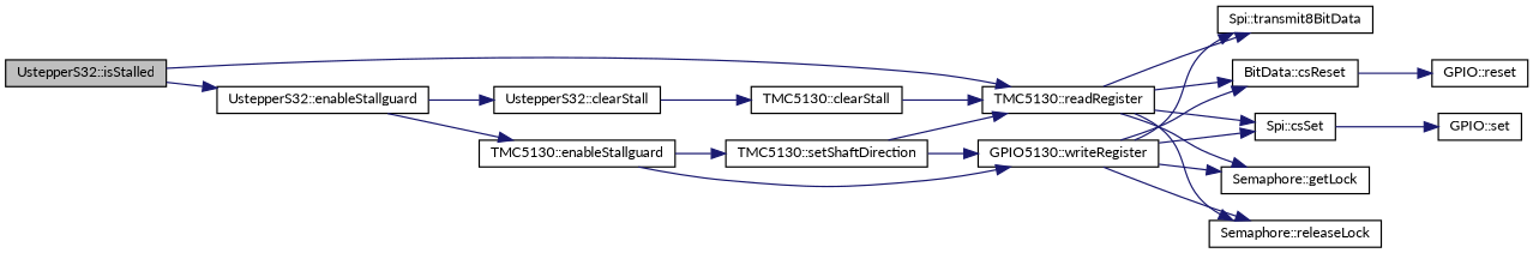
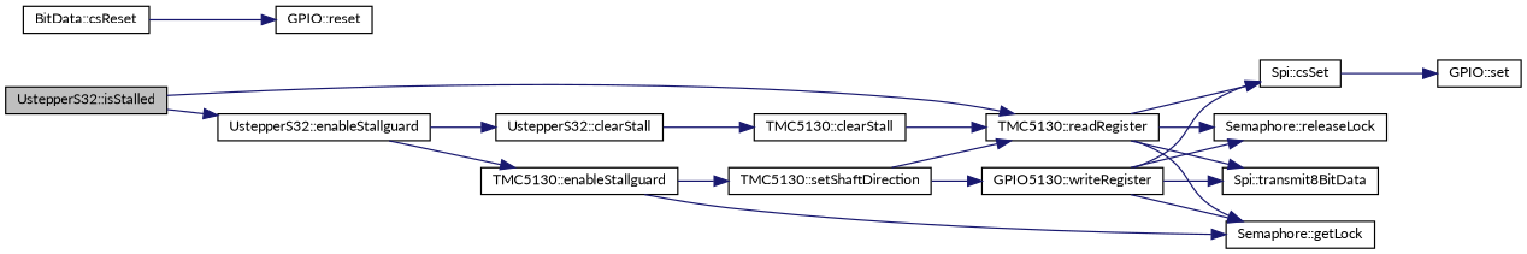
  digraph {
    fontname=Lato
    rankdir=LR
    node [color=black fillcolor=white fontname=Lato fontsize=10 shape=record style=filled]
    edge [color=midnightblue fontname=Lato fontsize=10 labelfontname=Helvetica labelfontsize=10 style=solid]
    n1 [fillcolor=grey75 fontcolor=black height=0.2 label="UstepperS32::isStalled" width=0.4]
    n2 [height=0.2 label="UstepperS32::enableStallguard" width=0.4]
    n3 [height=0.2 label="TMC5130::readRegister" width=0.4]
    n4 [height=0.2 label="UstepperS32::clearStall" width=0.4]
    n5 [height=0.2 label="TMC5130::enableStallguard" width=0.4]
    n6 [height=0.2 label="BitData::csReset" width=0.4]
    n7 [height=0.2 label="Spi::csSet" width=0.4]
    n8 [height=0.2 label="Semaphore::getLock" width=0.4]
    n9 [height=0.2 label="Semaphore::releaseLock" width=0.4]
    n10 [height=0.2 label="Spi::transmit8BitData" width=0.4]
    n11 [height=0.2 label="TMC5130::clearStall" width=0.4]
    n12 [height=0.2 label="TMC5130::setShaftDirection" width=0.4]
    n13 [height=0.2 label="GPIO5130::writeRegister" width=0.4]
    n14 [height=0.2 label="GPIO::reset" width=0.4]
    n15 [height=0.2 label="GPIO::set" width=0.4]
    n1 -> n2
    n1 -> n3
    n2 -> n4
    n2 -> n5
-   n3 -> n6
    n3 -> n7
    n3 -> n8
    n3 -> n9
    n3 -> n10
    n4 -> n11
    n5 -> n12
-   n5 -> n13
+   n5 -> n8
    n6 -> n14
    n7 -> n15
    n11 -> n3
    n12 -> n3
    n12 -> n13
-   n13 -> n6
    n13 -> n7
    n13 -> n8
    n13 -> n9
    n13 -> n10
  }
